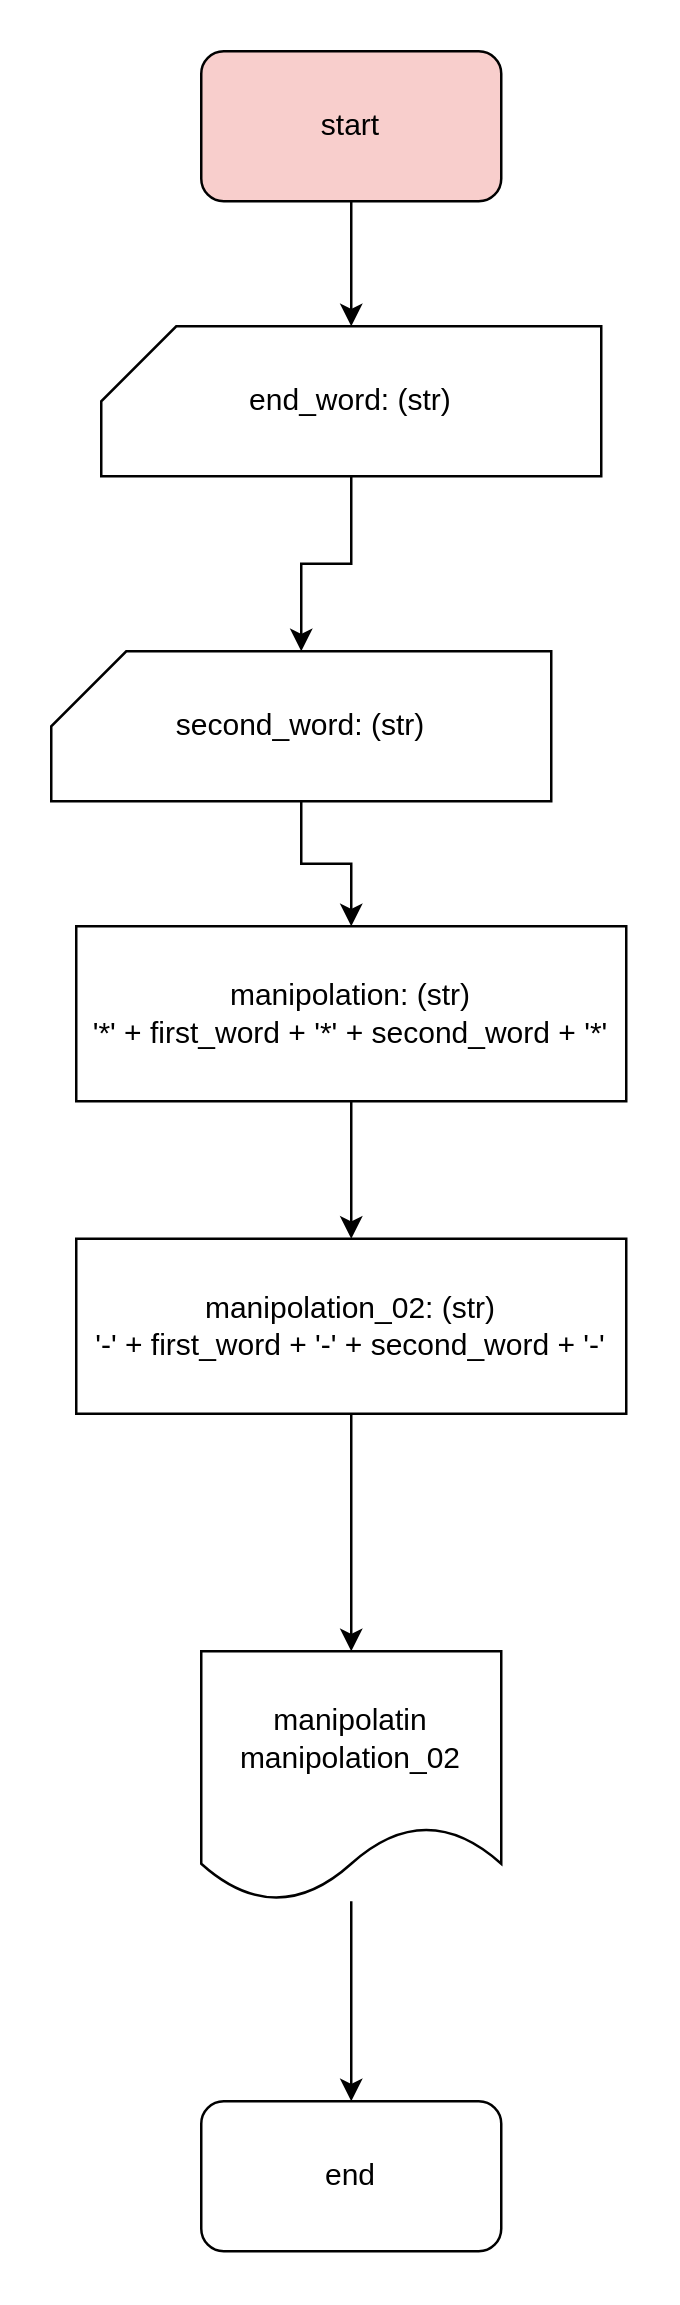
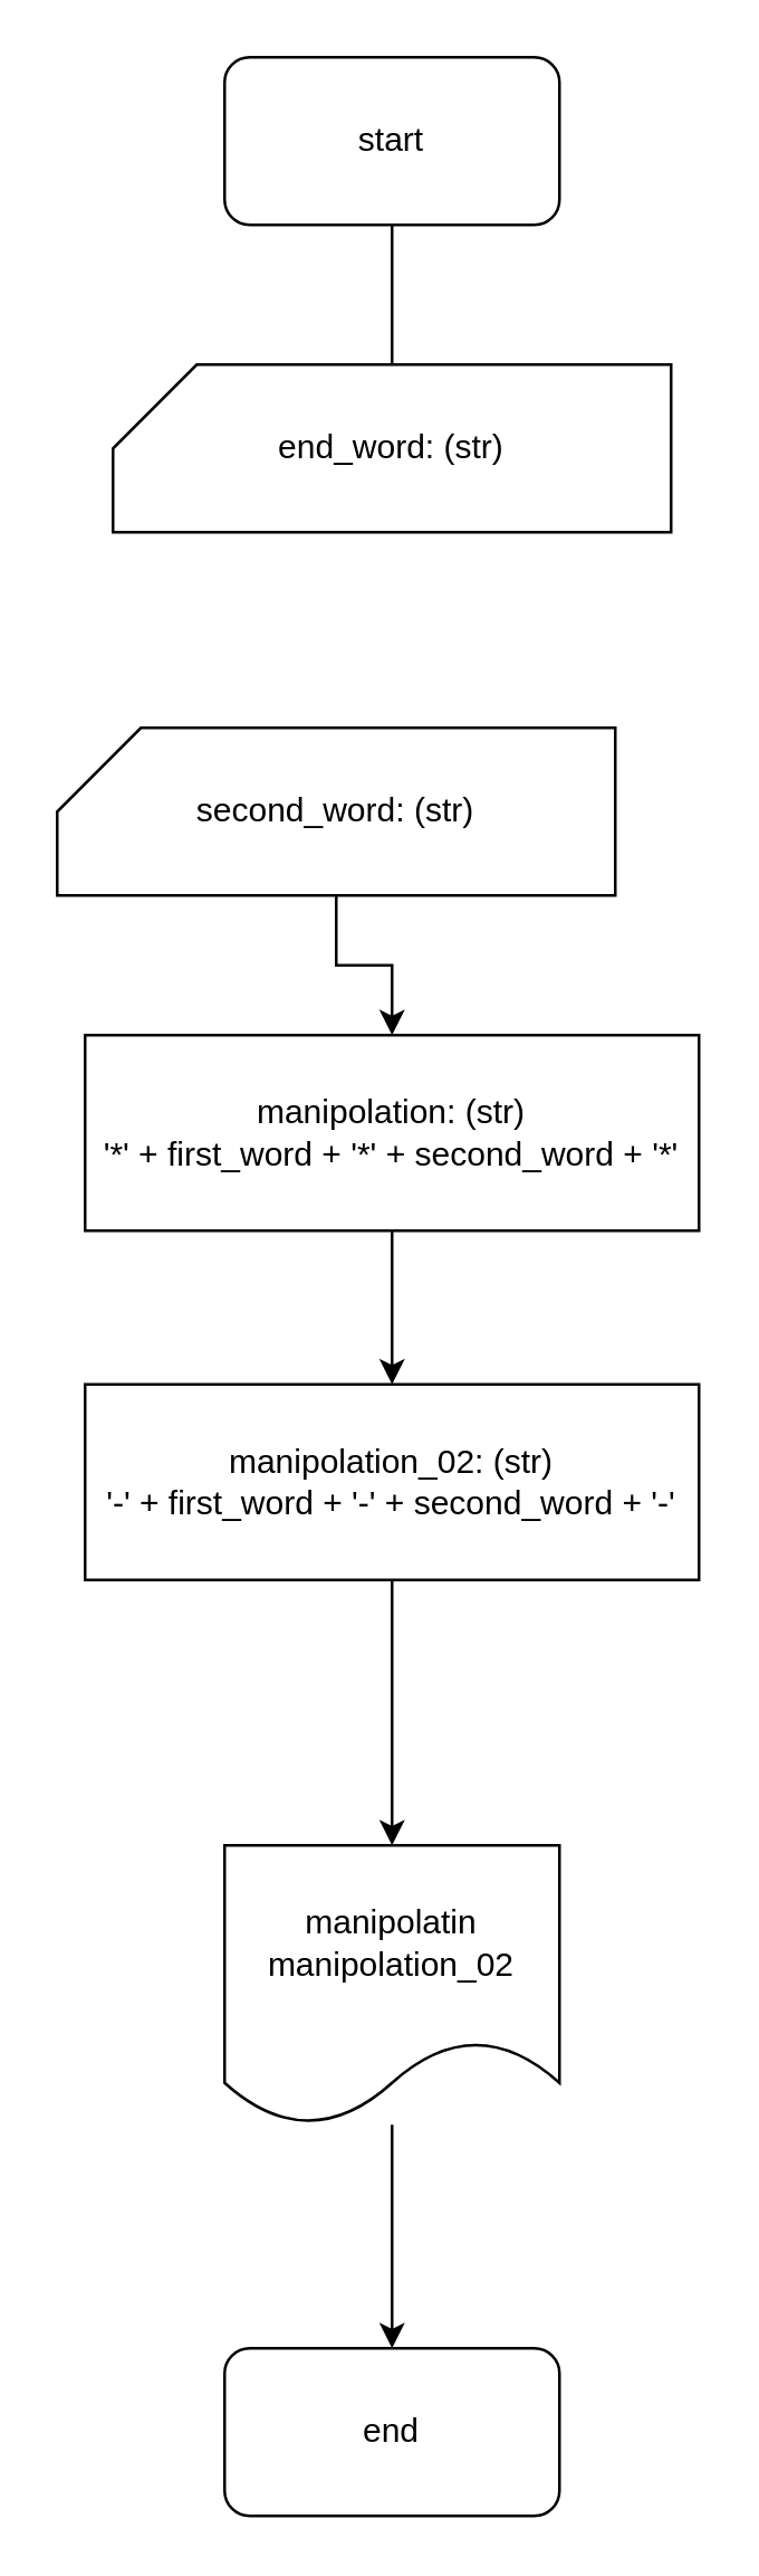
  <mxCell id="0" />
  <mxCell id="1" parent="0" />
  <mxCell id="2" value="end" style="rounded=1;whiteSpace=wrap;html=1;" vertex="1" parent="1"><mxGeometry x="80" y="840" width="120" height="60" as="geometry" /></mxCell>
- <mxCell id="3" value="" style="edgeStyle=orthogonalEdgeStyle;rounded=0;orthogonalLoop=1;jettySize=auto;html=1;" edge="1" parent="1" source="4" target="6"><mxGeometry relative="1" as="geometry" /></mxCell>
- <mxCell id="4" value="start" style="rounded=1;whiteSpace=wrap;html=1;fillColor=#f8cecc;" vertex="1" parent="1"><mxGeometry x="80" y="20" width="120" height="60" as="geometry" /></mxCell>
- <mxCell id="5" value="" style="edgeStyle=orthogonalEdgeStyle;rounded=0;orthogonalLoop=1;jettySize=auto;html=1;" edge="1" parent="1" source="6" target="8"><mxGeometry relative="1" as="geometry" /></mxCell>
+ <mxCell id="3" value="" style="edgeStyle=orthogonalEdgeStyle;rounded=0;orthogonalLoop=1;jettySize=auto;html=1;endArrow=none;" edge="1" parent="1" source="4" target="6"><mxGeometry relative="1" as="geometry" /></mxCell>
+ <mxCell id="4" value="start" style="rounded=1;whiteSpace=wrap;html=1;" vertex="1" parent="1"><mxGeometry x="80" y="20" width="120" height="60" as="geometry" /></mxCell>
  <mxCell id="6" value="end_word: (str)" style="shape=card;whiteSpace=wrap;html=1;" vertex="1" parent="1"><mxGeometry x="40" y="130" width="200" height="60" as="geometry" /></mxCell>
  <mxCell id="7" value="" style="edgeStyle=orthogonalEdgeStyle;rounded=0;orthogonalLoop=1;jettySize=auto;html=1;" edge="1" parent="1" source="8" target="10"><mxGeometry relative="1" as="geometry" /></mxCell>
  <mxCell id="8" value="second_word: (str)" style="shape=card;whiteSpace=wrap;html=1;" vertex="1" parent="1"><mxGeometry x="20" y="260" width="200" height="60" as="geometry" /></mxCell>
  <mxCell id="9" value="" style="edgeStyle=orthogonalEdgeStyle;rounded=0;orthogonalLoop=1;jettySize=auto;html=1;" edge="1" parent="1" source="10" target="14"><mxGeometry relative="1" as="geometry" /></mxCell>
  <mxCell id="10" value="manipolation: (str)&lt;div&gt;'*' + first_word + '*' + second_word + '*'&lt;/div&gt;" style="rounded=0;whiteSpace=wrap;html=1;" vertex="1" parent="1"><mxGeometry x="30" y="370" width="220" height="70" as="geometry" /></mxCell>
  <mxCell id="11" value="" style="edgeStyle=orthogonalEdgeStyle;rounded=0;orthogonalLoop=1;jettySize=auto;html=1;" edge="1" parent="1" source="12" target="2"><mxGeometry relative="1" as="geometry" /></mxCell>
  <mxCell id="12" value="manipolatin&lt;div&gt;manipolation_02&lt;/div&gt;" style="shape=document;whiteSpace=wrap;html=1;boundedLbl=1;" vertex="1" parent="1"><mxGeometry x="80" y="660" width="120" height="100" as="geometry" /></mxCell>
  <mxCell id="13" value="" style="edgeStyle=orthogonalEdgeStyle;rounded=0;orthogonalLoop=1;jettySize=auto;html=1;" edge="1" parent="1" source="14" target="12"><mxGeometry relative="1" as="geometry" /></mxCell>
  <mxCell id="14" value="manipolation_02: (str)&lt;div&gt;'-' + first_word + '-' + second_word + '-'&lt;br&gt;&lt;/div&gt;" style="rounded=0;whiteSpace=wrap;html=1;" vertex="1" parent="1"><mxGeometry x="30" y="495" width="220" height="70" as="geometry" /></mxCell>
